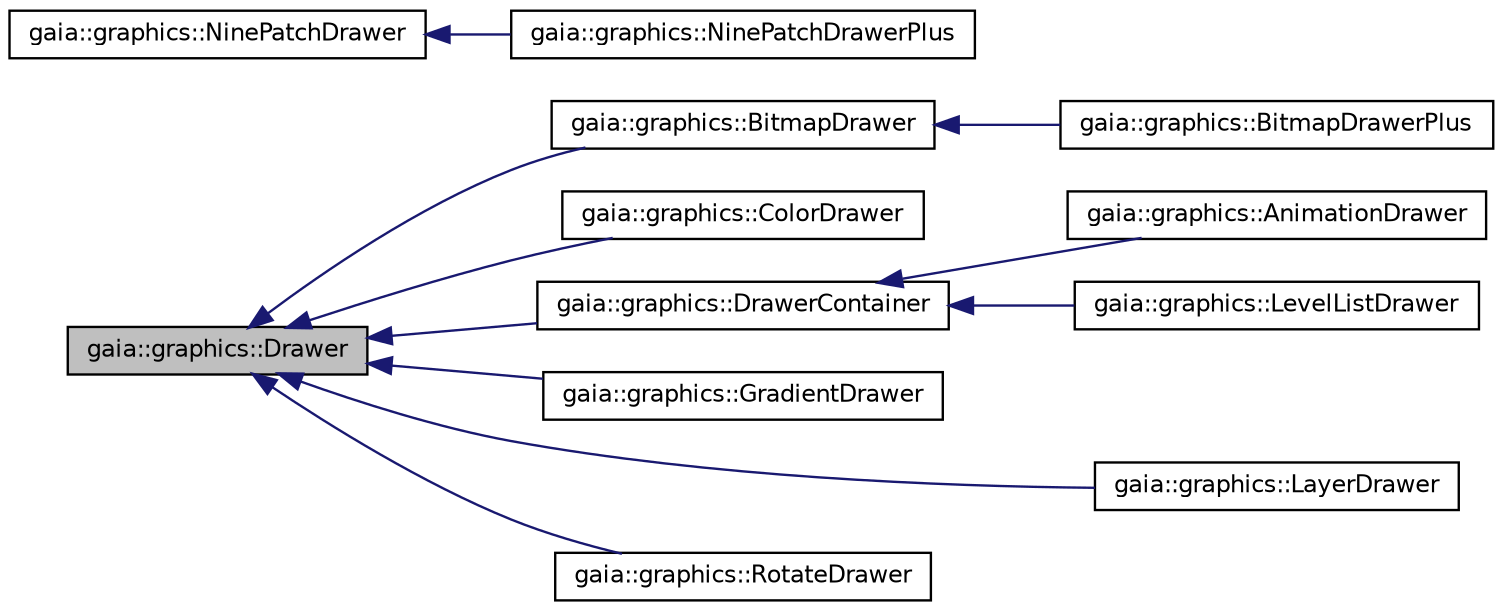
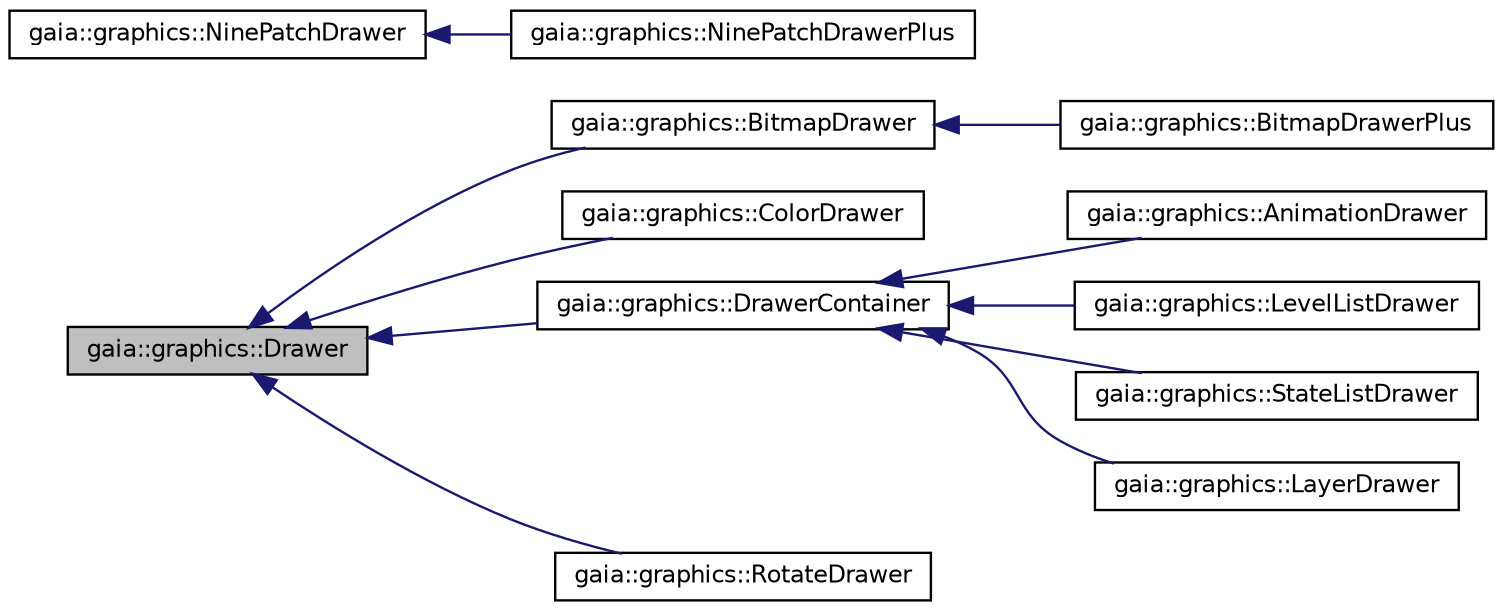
  digraph {
    rankdir=LR
    node [color=black fillcolor=white fontname=Helvetica fontsize=10 shape=record style=filled]
    edge [color=midnightblue dir=back fontname=Helvetica fontsize=10 labelfontname=Helvetica labelfontsize=10 style=solid]
    n1 [fillcolor=grey75 fontcolor=black height=0.2 label="gaia::graphics::Drawer" width=0.4]
    n2 [height=0.2 label="gaia::graphics::BitmapDrawer" width=0.4]
    n3 [height=0.2 label="gaia::graphics::ColorDrawer" width=0.4]
    n4 [height=0.2 label="gaia::graphics::DrawerContainer" width=0.4]
-   n5 [height=0.2 label="gaia::graphics::GradientDrawer" width=0.4]
    n6 [height=0.2 label="gaia::graphics::LayerDrawer" width=0.4]
    n7 [height=0.2 label="gaia::graphics::RotateDrawer" width=0.4]
    n8 [height=0.2 label="gaia::graphics::BitmapDrawerPlus" width=0.4]
    n9 [height=0.2 label="gaia::graphics::AnimationDrawer" width=0.4]
    n10 [height=0.2 label="gaia::graphics::LevelListDrawer" width=0.4]
+   n11 [height=0.2 label="gaia::graphics::StateListDrawer" width=0.4]
    n12 [height=0.2 label="gaia::graphics::NinePatchDrawer" width=0.4]
    n13 [height=0.2 label="gaia::graphics::NinePatchDrawerPlus" width=0.4]
    n1 -> n2
    n1 -> n3
    n1 -> n4
-   n1 -> n5
-   n1 -> n6
+   n4 -> n6
    n1 -> n7
    n2 -> n8
    n4 -> n9
    n4 -> n10
+   n4 -> n11
    n12 -> n13
  }
